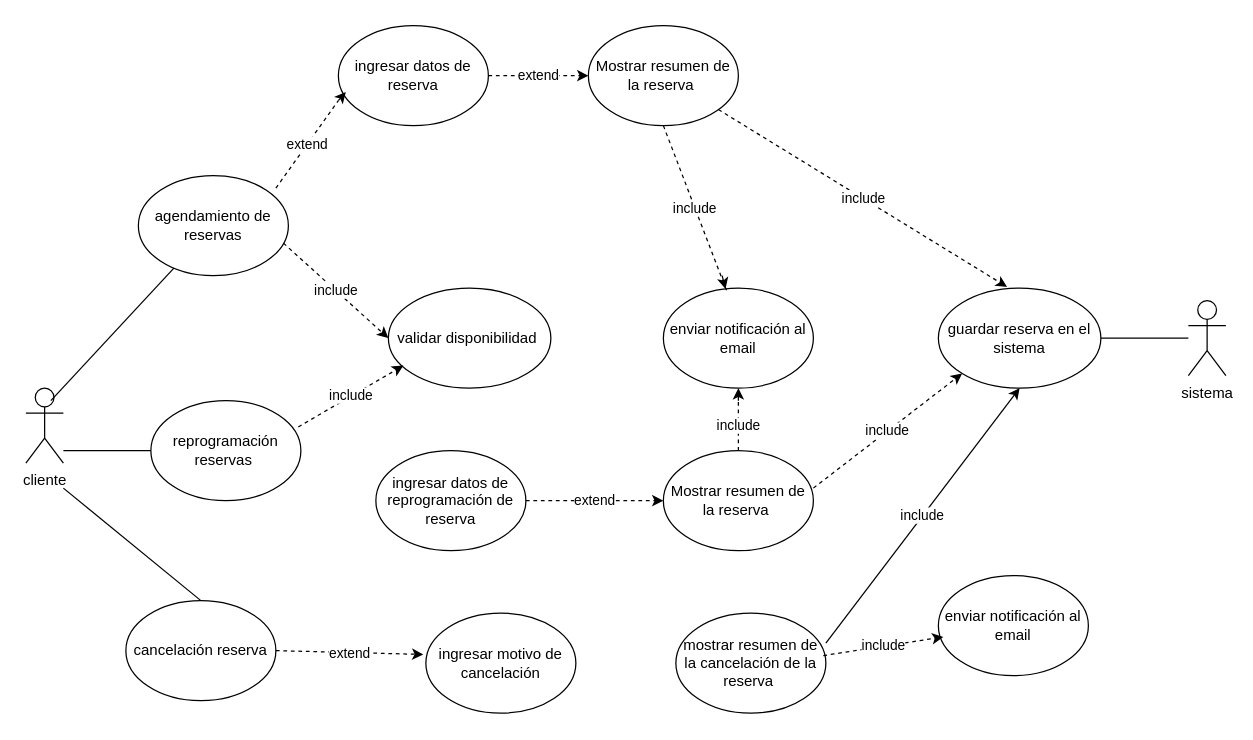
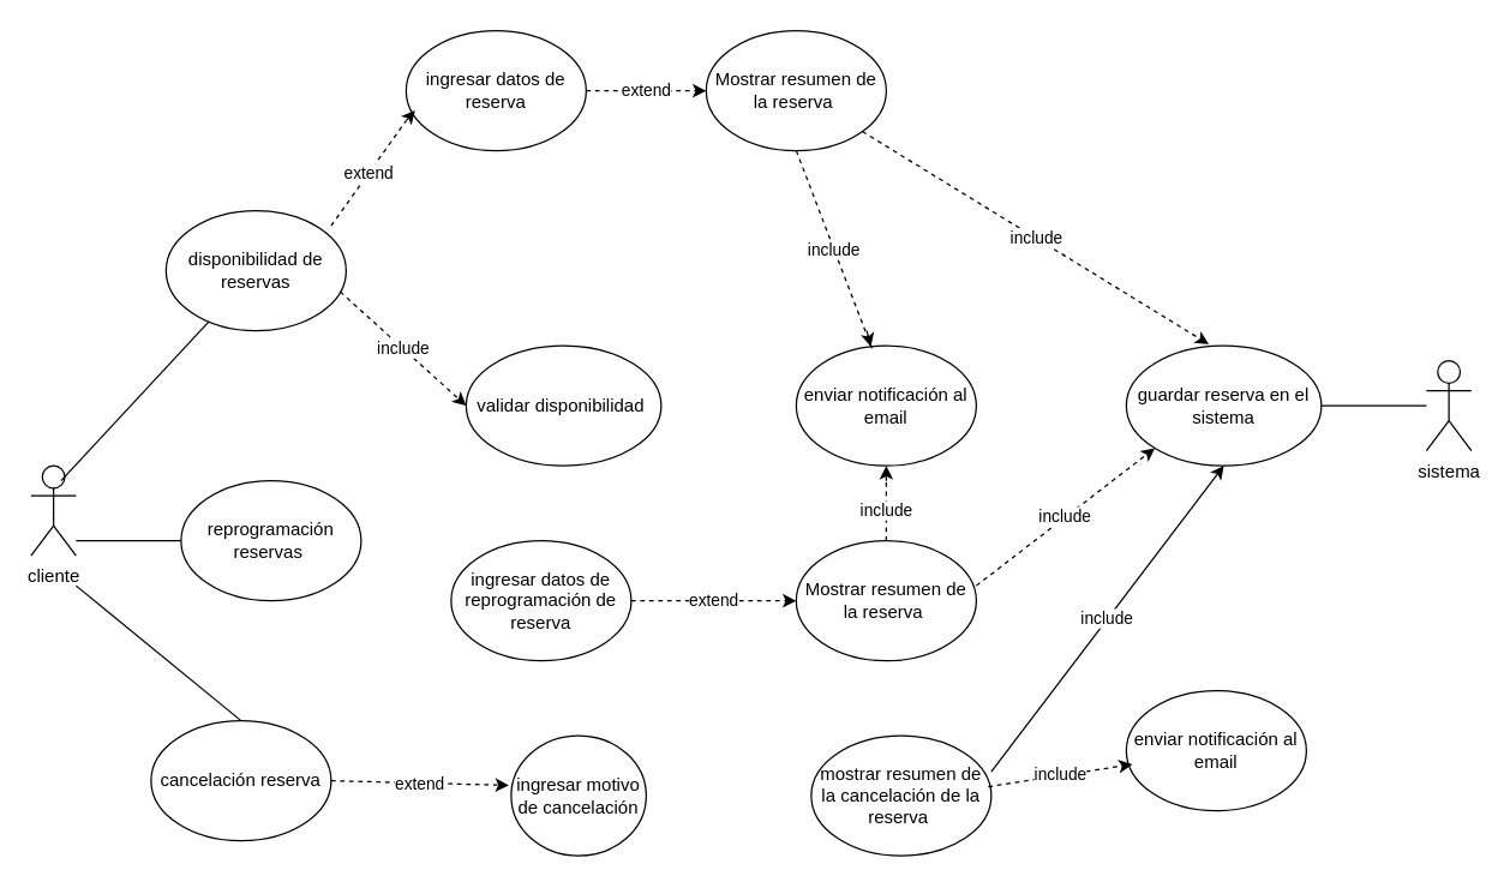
  <mxCell id="0" />
  <mxCell id="1" parent="0" />
  <mxCell id="2" value="cliente" style="shape=umlActor;verticalLabelPosition=bottom;verticalAlign=top;html=1;outlineConnect=0;" parent="1" vertex="1"><mxGeometry x="20" y="310" width="30" height="60" as="geometry" /></mxCell>
- <mxCell id="3" value="agendamiento de reservas" style="ellipse;whiteSpace=wrap;html=1;" parent="1" vertex="1"><mxGeometry x="110" y="140" width="120" height="80" as="geometry" /></mxCell>
+ <mxCell id="3" value="disponibilidad de reservas" style="ellipse;whiteSpace=wrap;html=1;" parent="1" vertex="1"><mxGeometry x="110" y="140" width="120" height="80" as="geometry" /></mxCell>
  <mxCell id="4" value="ingresar datos de reserva" style="ellipse;whiteSpace=wrap;html=1;" parent="1" vertex="1"><mxGeometry x="270" y="20" width="120" height="80" as="geometry" /></mxCell>
  <mxCell id="5" value="extend" style="endArrow=none;dashed=1;html=1;rounded=0;exitX=1;exitY=0.5;exitDx=0;exitDy=0;" parent="1" edge="1"><mxGeometry width="50" height="50" relative="1" as="geometry"><mxPoint x="220" y="150" as="sourcePoint" /><mxPoint x="270" y="80" as="targetPoint" /></mxGeometry></mxCell>
  <mxCell id="6" value="" style="endArrow=classic;html=1;rounded=0;entryX=0.06;entryY=0.66;entryDx=0;entryDy=0;entryPerimeter=0;" parent="1" edge="1"><mxGeometry width="50" height="50" relative="1" as="geometry"><mxPoint x="270" y="80" as="sourcePoint" /><mxPoint x="276" y="73" as="targetPoint" /></mxGeometry></mxCell>
  <mxCell id="7" value="validar disponibilidad&amp;nbsp;" style="ellipse;whiteSpace=wrap;html=1;" parent="1" vertex="1"><mxGeometry x="310" y="230" width="130" height="80" as="geometry" /></mxCell>
  <mxCell id="8" value="Mostrar resumen de la reserva&amp;nbsp;" style="ellipse;whiteSpace=wrap;html=1;" parent="1" vertex="1"><mxGeometry x="470" y="20" width="120" height="80" as="geometry" /></mxCell>
  <mxCell id="9" value="guardar reserva en el sistema" style="ellipse;whiteSpace=wrap;html=1;" parent="1" vertex="1"><mxGeometry x="750" y="230" width="130" height="80" as="geometry" /></mxCell>
  <mxCell id="10" value="sistema" style="shape=umlActor;verticalLabelPosition=bottom;verticalAlign=top;html=1;outlineConnect=0;" parent="1" vertex="1"><mxGeometry x="950" y="240" width="30" height="60" as="geometry" /></mxCell>
  <mxCell id="11" value="" style="endArrow=none;html=1;rounded=0;exitX=1;exitY=0.5;exitDx=0;exitDy=0;" parent="1" source="9" target="10" edge="1"><mxGeometry width="50" height="50" relative="1" as="geometry"><mxPoint x="870" y="60" as="sourcePoint" /><mxPoint x="920" y="10" as="targetPoint" /></mxGeometry></mxCell>
  <mxCell id="12" value="reprogramación reservas&amp;nbsp;" style="ellipse;whiteSpace=wrap;html=1;" parent="1" vertex="1"><mxGeometry x="120" y="320" width="120" height="80" as="geometry" /></mxCell>
  <mxCell id="13" value="ingresar datos de reprogramación de reserva" style="ellipse;whiteSpace=wrap;html=1;" parent="1" vertex="1"><mxGeometry x="300" y="360" width="120" height="80" as="geometry" /></mxCell>
  <mxCell id="14" value="enviar notificación al email" style="ellipse;whiteSpace=wrap;html=1;" parent="1" vertex="1"><mxGeometry x="530" y="230" width="120" height="80" as="geometry" /></mxCell>
  <mxCell id="15" value="include" style="endArrow=none;dashed=1;html=1;rounded=0;exitX=1;exitY=0.5;exitDx=0;exitDy=0;entryX=0.425;entryY=0.038;entryDx=0;entryDy=0;entryPerimeter=0;" parent="1" target="14" edge="1"><mxGeometry width="50" height="50" relative="1" as="geometry"><mxPoint x="530" y="100" as="sourcePoint" /><mxPoint x="720" y="240" as="targetPoint" /></mxGeometry></mxCell>
  <mxCell id="16" value="" style="endArrow=classic;html=1;rounded=0;" parent="1" target="14" edge="1"><mxGeometry width="50" height="50" relative="1" as="geometry"><mxPoint x="577" y="220" as="sourcePoint" /><mxPoint x="590" y="234" as="targetPoint" /></mxGeometry></mxCell>
  <mxCell id="17" value="Mostrar resumen de la reserva&amp;nbsp;" style="ellipse;whiteSpace=wrap;html=1;" parent="1" vertex="1"><mxGeometry x="530" y="360" width="120" height="80" as="geometry" /></mxCell>
  <mxCell id="18" value="include" style="endArrow=none;dashed=1;html=1;rounded=0;exitX=0.5;exitY=0;exitDx=0;exitDy=0;" parent="1" source="17" edge="1"><mxGeometry width="50" height="50" relative="1" as="geometry"><mxPoint x="680" y="294" as="sourcePoint" /><mxPoint x="590" y="320" as="targetPoint" /></mxGeometry></mxCell>
  <mxCell id="19" value="" style="endArrow=classic;html=1;rounded=0;entryX=0.5;entryY=1;entryDx=0;entryDy=0;" parent="1" target="14" edge="1"><mxGeometry width="50" height="50" relative="1" as="geometry"><mxPoint x="590" y="320" as="sourcePoint" /><mxPoint x="767" y="367" as="targetPoint" /></mxGeometry></mxCell>
  <mxCell id="20" value="cancelación reserva" style="ellipse;whiteSpace=wrap;html=1;" parent="1" vertex="1"><mxGeometry x="100" y="480" width="120" height="80" as="geometry" /></mxCell>
- <mxCell id="21" value="ingresar motivo de cancelación" style="ellipse;whiteSpace=wrap;html=1;" parent="1" vertex="1"><mxGeometry x="340" y="490" width="120" height="80" as="geometry" /></mxCell>
+ <mxCell id="21" value="ingresar motivo de cancelación" style="ellipse;whiteSpace=wrap;html=1;" parent="1" vertex="1"><mxGeometry x="340" y="490" width="90" height="80" as="geometry" /></mxCell>
  <mxCell id="22" value="mostrar resumen de la cancelación de la reserva&amp;nbsp;" style="ellipse;whiteSpace=wrap;html=1;" parent="1" vertex="1"><mxGeometry x="540" y="490" width="120" height="80" as="geometry" /></mxCell>
  <mxCell id="23" value="enviar notificación al email" style="ellipse;whiteSpace=wrap;html=1;" parent="1" vertex="1"><mxGeometry x="750" y="460" width="120" height="80" as="geometry" /></mxCell>
  <mxCell id="24" value="include" style="endArrow=classic;html=1;rounded=0;dashed=0;strokeColor=default;align=center;verticalAlign=middle;fontFamily=Helvetica;fontSize=11;fontColor=default;labelBackgroundColor=default;entryX=0.5;entryY=1;entryDx=0;entryDy=0;exitX=1;exitY=0.3;exitDx=0;exitDy=0;exitPerimeter=0;" parent="1" source="22" target="9" edge="1"><mxGeometry width="50" height="50" relative="1" as="geometry"><mxPoint x="410" y="210" as="sourcePoint" /><mxPoint x="460" y="160" as="targetPoint" /></mxGeometry></mxCell>
  <mxCell id="25" value="include" style="endArrow=classic;html=1;rounded=0;dashed=1;strokeColor=default;align=center;verticalAlign=middle;fontFamily=Helvetica;fontSize=11;fontColor=default;labelBackgroundColor=default;entryX=0.033;entryY=0.613;entryDx=0;entryDy=0;entryPerimeter=0;exitX=0.983;exitY=0.425;exitDx=0;exitDy=0;exitPerimeter=0;" parent="1" source="22" target="23" edge="1"><mxGeometry width="50" height="50" relative="1" as="geometry"><mxPoint x="420" y="220" as="sourcePoint" /><mxPoint x="470" y="170" as="targetPoint" /></mxGeometry></mxCell>
  <mxCell id="26" value="include" style="endArrow=classic;html=1;rounded=0;dashed=1;strokeColor=default;align=center;verticalAlign=middle;fontFamily=Helvetica;fontSize=11;fontColor=default;labelBackgroundColor=default;entryX=0;entryY=1;entryDx=0;entryDy=0;exitX=1;exitY=0.375;exitDx=0;exitDy=0;exitPerimeter=0;" parent="1" source="17" target="9" edge="1"><mxGeometry width="50" height="50" relative="1" as="geometry"><mxPoint x="430" y="230" as="sourcePoint" /><mxPoint x="480" y="180" as="targetPoint" /></mxGeometry></mxCell>
  <mxCell id="27" value="include" style="endArrow=classic;html=1;rounded=0;dashed=1;strokeColor=default;align=center;verticalAlign=middle;fontFamily=Helvetica;fontSize=11;fontColor=default;labelBackgroundColor=default;entryX=0.423;entryY=-0.012;entryDx=0;entryDy=0;entryPerimeter=0;" parent="1" source="8" target="9" edge="1"><mxGeometry width="50" height="50" relative="1" as="geometry"><mxPoint x="440" y="240" as="sourcePoint" /><mxPoint x="490" y="190" as="targetPoint" /></mxGeometry></mxCell>
- <mxCell id="28" value="include" style="endArrow=classic;html=1;rounded=0;dashed=1;strokeColor=default;align=center;verticalAlign=middle;fontFamily=Helvetica;fontSize=11;fontColor=default;labelBackgroundColor=default;exitX=0.983;exitY=0.263;exitDx=0;exitDy=0;exitPerimeter=0;entryX=0.092;entryY=0.775;entryDx=0;entryDy=0;entryPerimeter=0;" parent="1" source="12" target="7" edge="1"><mxGeometry width="50" height="50" relative="1" as="geometry"><mxPoint x="450" y="250" as="sourcePoint" /><mxPoint x="500" y="200" as="targetPoint" /></mxGeometry></mxCell>
  <mxCell id="29" value="include" style="endArrow=classic;html=1;rounded=0;dashed=1;strokeColor=default;align=center;verticalAlign=middle;fontFamily=Helvetica;fontSize=11;fontColor=default;labelBackgroundColor=default;exitX=0.967;exitY=0.675;exitDx=0;exitDy=0;exitPerimeter=0;entryX=0;entryY=0.5;entryDx=0;entryDy=0;" parent="1" source="3" target="7" edge="1"><mxGeometry width="50" height="50" relative="1" as="geometry"><mxPoint x="460" y="260" as="sourcePoint" /><mxPoint x="510" y="210" as="targetPoint" /></mxGeometry></mxCell>
  <mxCell id="30" value="extend" style="endArrow=classic;html=1;rounded=0;dashed=1;strokeColor=default;align=center;verticalAlign=middle;fontFamily=Helvetica;fontSize=11;fontColor=default;labelBackgroundColor=default;exitX=1;exitY=0.5;exitDx=0;exitDy=0;entryX=0;entryY=0.5;entryDx=0;entryDy=0;" parent="1" source="13" target="17" edge="1"><mxGeometry width="50" height="50" relative="1" as="geometry"><mxPoint x="140" y="415" as="sourcePoint" /><mxPoint x="304" y="471" as="targetPoint" /></mxGeometry></mxCell>
  <mxCell id="31" value="extend" style="endArrow=classic;html=1;rounded=0;dashed=1;strokeColor=default;align=center;verticalAlign=middle;fontFamily=Helvetica;fontSize=11;fontColor=default;labelBackgroundColor=default;exitX=1;exitY=0.5;exitDx=0;exitDy=0;entryX=-0.017;entryY=0.413;entryDx=0;entryDy=0;entryPerimeter=0;" parent="1" source="20" target="21" edge="1"><mxGeometry width="50" height="50" relative="1" as="geometry"><mxPoint x="150" y="425" as="sourcePoint" /><mxPoint x="314" y="481" as="targetPoint" /></mxGeometry></mxCell>
  <mxCell id="32" value="extend" style="endArrow=classic;html=1;rounded=0;dashed=1;strokeColor=default;align=center;verticalAlign=middle;fontFamily=Helvetica;fontSize=11;fontColor=default;labelBackgroundColor=default;exitX=1;exitY=0.5;exitDx=0;exitDy=0;entryX=0;entryY=0.5;entryDx=0;entryDy=0;" parent="1" target="8" edge="1"><mxGeometry width="50" height="50" relative="1" as="geometry"><mxPoint x="390" y="60" as="sourcePoint" /><mxPoint x="554" y="116" as="targetPoint" /></mxGeometry></mxCell>
  <mxCell id="33" value="" style="endArrow=none;html=1;rounded=0;entryX=0;entryY=0.5;entryDx=0;entryDy=0;" edge="1" parent="1" target="12"><mxGeometry width="50" height="50" relative="1" as="geometry"><mxPoint x="50" y="360" as="sourcePoint" /><mxPoint x="110" y="360" as="targetPoint" /></mxGeometry></mxCell>
  <mxCell id="34" value="" style="endArrow=none;html=1;rounded=0;" edge="1" parent="1" target="3"><mxGeometry width="50" height="50" relative="1" as="geometry"><mxPoint x="40" y="320" as="sourcePoint" /><mxPoint x="90" y="270" as="targetPoint" /></mxGeometry></mxCell>
  <mxCell id="35" value="" style="endArrow=none;html=1;rounded=0;exitX=0.5;exitY=0;exitDx=0;exitDy=0;" edge="1" parent="1" source="20"><mxGeometry width="50" height="50" relative="1" as="geometry"><mxPoint x="0" y="440" as="sourcePoint" /><mxPoint x="50" y="390" as="targetPoint" /></mxGeometry></mxCell>
